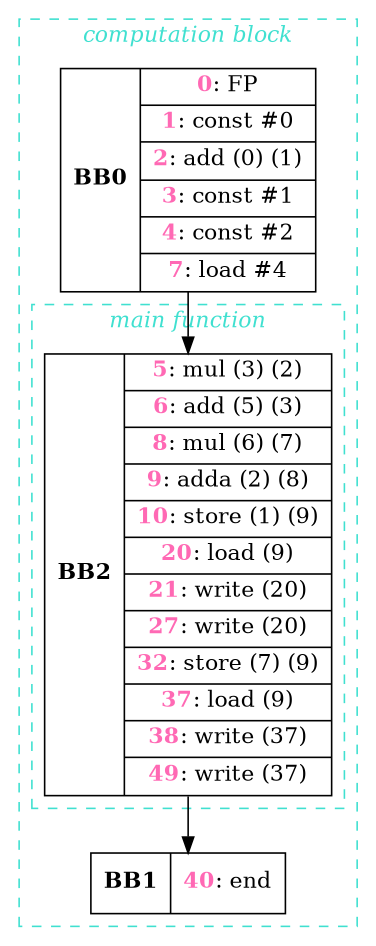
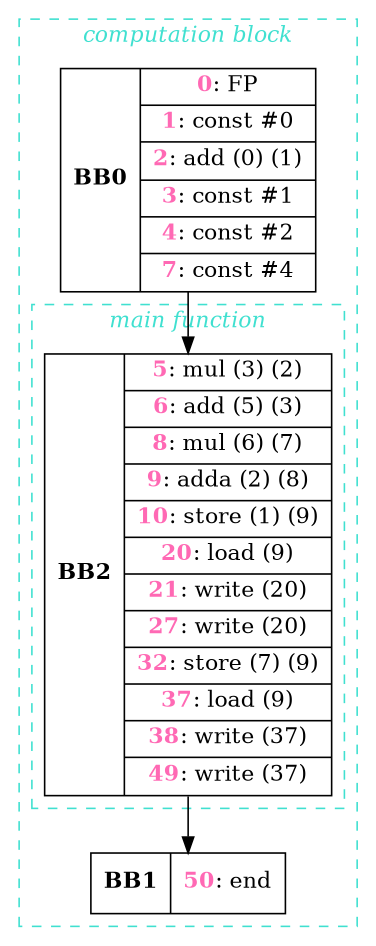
  digraph {
    node [shape=record]
    edge [headport=n tailport=s]
    n1 [label=<<b>BB2</b> | {<font color="#FF69B4"><b>5</b></font>: mul (3) (2)|<font color="#FF69B4"><b>6</b></font>: add (5) (3)|<font color="#FF69B4"><b>8</b></font>: mul (6) (7)|<font color="#FF69B4"><b>9</b></font>: adda (2) (8)|<font color="#FF69B4"><b>10</b></font>: store (1) (9)|<font color="#FF69B4"><b>20</b></font>: load (9)|<font color="#FF69B4"><b>21</b></font>: write (20)|<font color="#FF69B4"><b>27</b></font>: write (20)|<font color="#FF69B4"><b>32</b></font>: store (7) (9)|<font color="#FF69B4"><b>37</b></font>: load (9)|<font color="#FF69B4"><b>38</b></font>: write (37)|<font color="#FF69B4"><b>49</b></font>: write (37)}>]
-   n2 [label=<<b>BB0</b> | {<font color="#FF69B4"><b>0</b></font>: FP|<font color="#FF69B4"><b>1</b></font>: const #0|<font color="#FF69B4"><b>2</b></font>: add (0) (1)|<font color="#FF69B4"><b>3</b></font>: const #1|<font color="#FF69B4"><b>4</b></font>: const #2|<font color="#FF69B4"><b>7</b></font>: load #4}>]
-   n3 [label=<<b>BB1</b> | {<font color="#FF69B4"><b>40</b></font>: end}>]
+   n2 [label=<<b>BB0</b> | {<font color="#FF69B4"><b>0</b></font>: FP|<font color="#FF69B4"><b>1</b></font>: const #0|<font color="#FF69B4"><b>2</b></font>: add (0) (1)|<font color="#FF69B4"><b>3</b></font>: const #1|<font color="#FF69B4"><b>4</b></font>: const #2|<font color="#FF69B4"><b>7</b></font>: const #4}>]
+   n3 [label=<<b>BB1</b> | {<font color="#FF69B4"><b>50</b></font>: end}>]
    subgraph cluster_1 {
      color="#40E0D0"
      fontcolor="#40E0D0"
      label=<<I>computation block</I>>
      style=dashed
      n2
      n3
      subgraph cluster_2 {
        color="#40E0D0"
        fontcolor="#40E0D0"
        label=<<I>main function</I>>
        style=dashed
        n1
      }
    }
    n1 -> n3
    n2 -> n1
  }
